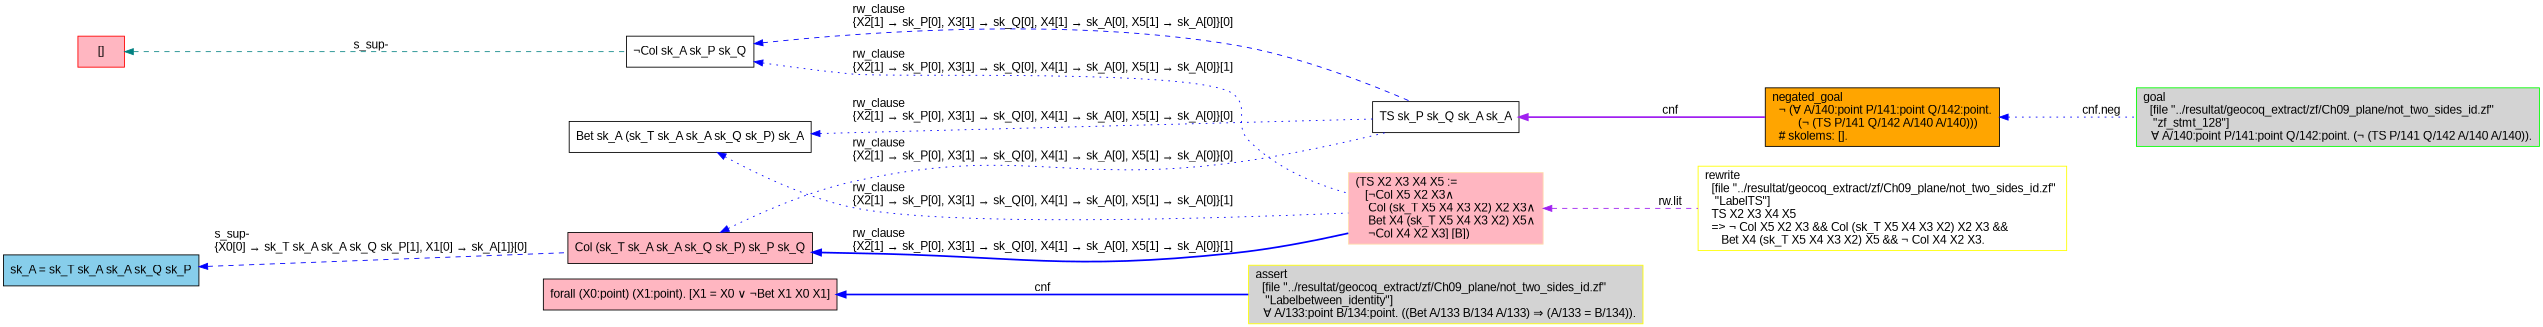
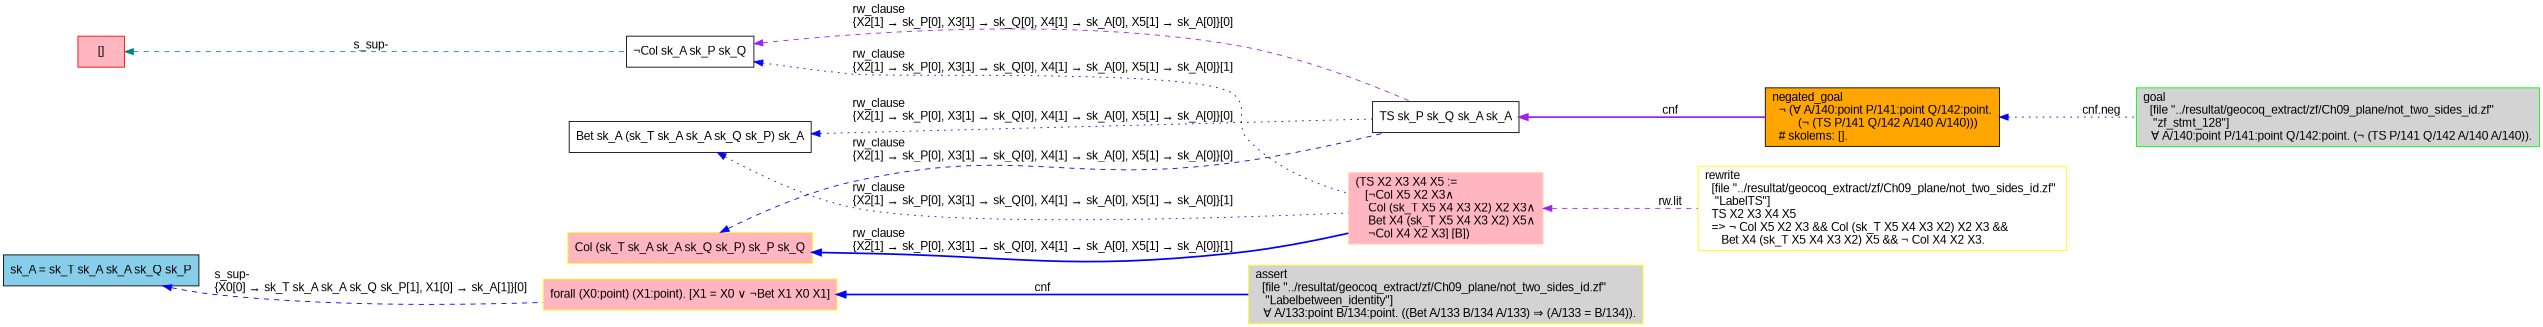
  digraph {
    fontname="Liberation Sans"
    rankdir=LR
    node [fillcolor=lightpink fontname="Liberation Sans" shape=box style=filled]
    edge [color=blue dir=back fontname="Liberation Sans" style=dotted]
    n1 [color=red label="[]"]
    n2 [fillcolor=white label="¬Col sk_A sk_P sk_Q\l"]
    n3 [color=navajowhite label="(TS X2 X3 X4 X5 :=\l   [¬Col X5 X2 X3∧\l    Col (sk_T X5 X4 X3 X2) X2 X3∧\l    Bet X4 (sk_T X5 X4 X3 X2) X5∧\l    ¬Col X4 X2 X3] [B])\l"]
    n4 [fillcolor=white label="TS sk_P sk_Q sk_A sk_A\l"]
    n5 [color=yellow fillcolor=white label="rewrite\l  [file \"../resultat/geocoq_extract/zf/Ch09_plane/not_two_sides_id.zf\" \l   \"LabelTS\"]\l  TS X2 X3 X4 X5\l  =\> ¬ Col X5 X2 X3 && Col (sk_T X5 X4 X3 X2) X2 X3 && \l     Bet X4 (sk_T X5 X4 X3 X2) X5 && ¬ Col X4 X2 X3.\l"]
    n6 [fillcolor=orange label="negated_goal\l  ¬ (∀ A/140:point P/141:point Q/142:point.\l        (¬ (TS P/141 Q/142 A/140 A/140)))\l  # skolems: [].\l"]
    n7 [color=green fillcolor=lightgrey label="goal\l  [file \"../resultat/geocoq_extract/zf/Ch09_plane/not_two_sides_id.zf\" \l   \"zf_stmt_128\"]\l  ∀ A/140:point P/141:point Q/142:point. (¬ (TS P/141 Q/142 A/140 A/140)).\l"]
    n8 [fillcolor=skyblue label="sk_A = sk_T sk_A sk_A sk_Q sk_P\l"]
-   n9 [label="forall (X0:point) (X1:point). [X1 = X0 ∨ ¬Bet X1 X0 X1]\l"]
-   n10 [label="Col (sk_T sk_A sk_A sk_Q sk_P) sk_P sk_Q\l"]
+   n9 [label="forall (X0:point) (X1:point). [X1 = X0 ∨ ¬Bet X1 X0 X1]\l" color=yellow]
+   n10 [label="Col (sk_T sk_A sk_A sk_Q sk_P) sk_P sk_Q\l" color=yellow]
    n11 [color=yellow fillcolor=lightgrey label="assert\l  [file \"../resultat/geocoq_extract/zf/Ch09_plane/not_two_sides_id.zf\" \l   \"Labelbetween_identity\"]\l  ∀ A/133:point B/134:point. ((Bet A/133 B/134 A/133) ⇒ (A/133 = B/134)).\l"]
    n12 [fillcolor=white label="Bet sk_A (sk_T sk_A sk_A sk_Q sk_P) sk_A\l"]
    n1 -> n2 [color=teal label="s_sup-\l" style=dashed]
    n2 -> n3 [label="rw_clause\l\{X2[1] → sk_P[0], X3[1] → sk_Q[0], X4[1] → sk_A[0], X5[1] → sk_A[0]\}[1]\l"]
-   n2 -> n4 [label="rw_clause\l\{X2[1] → sk_P[0], X3[1] → sk_Q[0], X4[1] → sk_A[0], X5[1] → sk_A[0]\}[0]\l" style=dashed]
+   n2 -> n4 [color=purple label="rw_clause\l\{X2[1] → sk_P[0], X3[1] → sk_Q[0], X4[1] → sk_A[0], X5[1] → sk_A[0]\}[0]\l" style=dashed]
    n3 -> n5 [color=purple label="rw.lit" style=dashed]
    n4 -> n6 [color=purple label=cnf style=bold]
    n6 -> n7 [label="cnf.neg"]
-   n8 -> n10 [label="s_sup-\l\{X0[0] → sk_T sk_A sk_A sk_Q sk_P[1], X1[0] → sk_A[1]\}[0]\l" style=dashed]
+   n8 -> n9 [label="s_sup-\l\{X0[0] → sk_T sk_A sk_A sk_Q sk_P[1], X1[0] → sk_A[1]\}[0]\l" style=dashed]
    n9 -> n11 [label=cnf style=bold]
    n10 -> n3 [label="rw_clause\l\{X2[1] → sk_P[0], X3[1] → sk_Q[0], X4[1] → sk_A[0], X5[1] → sk_A[0]\}[1]\l" style=bold]
-   n10 -> n4 [label="rw_clause\l\{X2[1] → sk_P[0], X3[1] → sk_Q[0], X4[1] → sk_A[0], X5[1] → sk_A[0]\}[0]\l"]
+   n10 -> n4 [label="rw_clause\l\{X2[1] → sk_P[0], X3[1] → sk_Q[0], X4[1] → sk_A[0], X5[1] → sk_A[0]\}[0]\l" style=dashed]
    n12 -> n3 [label="rw_clause\l\{X2[1] → sk_P[0], X3[1] → sk_Q[0], X4[1] → sk_A[0], X5[1] → sk_A[0]\}[1]\l"]
    n12 -> n4 [label="rw_clause\l\{X2[1] → sk_P[0], X3[1] → sk_Q[0], X4[1] → sk_A[0], X5[1] → sk_A[0]\}[0]\l"]
  }
